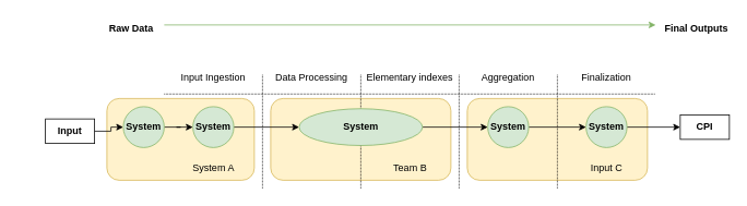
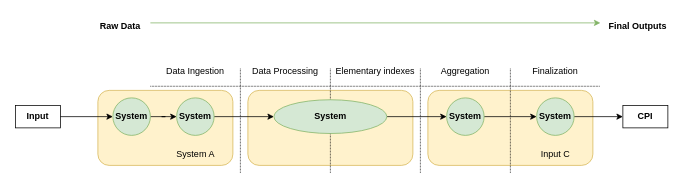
  <mxCell id="0" />
  <mxCell id="1" parent="0" />
  <mxCell id="2" value="" style="rounded=1;whiteSpace=wrap;html=1;fillColor=#fff2cc;strokeColor=#d6b656;" parent="1" vertex="1"><mxGeometry x="570" y="120" width="220" height="100" as="geometry" /></mxCell>
  <mxCell id="3" value="" style="rounded=1;whiteSpace=wrap;html=1;fillColor=#fff2cc;strokeColor=#d6b656;" parent="1" vertex="1"><mxGeometry x="330" y="120" width="220" height="100" as="geometry" /></mxCell>
  <mxCell id="4" value="" style="rounded=1;whiteSpace=wrap;html=1;fillColor=#fff2cc;strokeColor=#d6b656;" parent="1" vertex="1"><mxGeometry x="130" y="120" width="180" height="100" as="geometry" /></mxCell>
  <mxCell id="5" value="" style="endArrow=none;html=1;rounded=0;strokeWidth=1;dashed=1;dashPattern=1 1;" parent="1" edge="1"><mxGeometry width="50" height="50" relative="1" as="geometry"><mxPoint x="200" y="114.5" as="sourcePoint" /><mxPoint x="800" y="114.5" as="targetPoint" /></mxGeometry></mxCell>
  <mxCell id="6" value="" style="endArrow=none;html=1;rounded=0;dashed=1;dashPattern=1 1;" parent="1" edge="1"><mxGeometry width="50" height="50" relative="1" as="geometry"><mxPoint x="320" y="230" as="sourcePoint" /><mxPoint x="320" y="90" as="targetPoint" /></mxGeometry></mxCell>
  <mxCell id="7" value="" style="endArrow=none;html=1;rounded=0;dashed=1;dashPattern=1 1;" parent="1" edge="1"><mxGeometry width="50" height="50" relative="1" as="geometry"><mxPoint x="440" y="230" as="sourcePoint" /><mxPoint x="440" y="90" as="targetPoint" /></mxGeometry></mxCell>
  <mxCell id="8" value="" style="endArrow=none;html=1;rounded=0;dashed=1;dashPattern=1 1;" parent="1" edge="1"><mxGeometry width="50" height="50" relative="1" as="geometry"><mxPoint x="560" y="230" as="sourcePoint" /><mxPoint x="560" y="90" as="targetPoint" /></mxGeometry></mxCell>
  <mxCell id="9" value="" style="endArrow=classic;html=1;rounded=0;fillColor=#d5e8d4;strokeColor=#82b366;" parent="1" edge="1"><mxGeometry width="50" height="50" relative="1" as="geometry"><mxPoint x="200" y="30" as="sourcePoint" /><mxPoint x="800" y="30" as="targetPoint" /></mxGeometry></mxCell>
  <mxCell id="10" value="&lt;b&gt;Raw Data&lt;/b&gt;" style="text;html=1;align=center;verticalAlign=middle;whiteSpace=wrap;rounded=0;" parent="1" vertex="1"><mxGeometry x="130" y="20" width="60" height="30" as="geometry" /></mxCell>
  <mxCell id="11" value="&lt;b&gt;Final Outputs&lt;/b&gt;" style="text;html=1;align=center;verticalAlign=middle;whiteSpace=wrap;rounded=0;" parent="1" vertex="1"><mxGeometry x="810" y="20" width="80" height="30" as="geometry" /></mxCell>
- <mxCell id="12" value="Input Ingestion" style="text;html=1;align=center;verticalAlign=middle;whiteSpace=wrap;rounded=0;" parent="1" vertex="1"><mxGeometry x="200" y="80" width="120" height="30" as="geometry" /></mxCell>
+ <mxCell id="12" value="Data Ingestion" style="text;html=1;align=center;verticalAlign=middle;whiteSpace=wrap;rounded=0;" parent="1" vertex="1"><mxGeometry x="200" y="80" width="120" height="30" as="geometry" /></mxCell>
  <mxCell id="13" value="Data Processing" style="text;html=1;align=center;verticalAlign=middle;whiteSpace=wrap;rounded=0;" parent="1" vertex="1"><mxGeometry x="320" y="80" width="120" height="30" as="geometry" /></mxCell>
  <mxCell id="14" value="Elementary indexes" style="text;html=1;align=center;verticalAlign=middle;whiteSpace=wrap;rounded=0;" parent="1" vertex="1"><mxGeometry x="440" y="74.5" width="120" height="40" as="geometry" /></mxCell>
  <mxCell id="15" value="" style="endArrow=none;html=1;rounded=0;dashed=1;dashPattern=1 1;" parent="1" edge="1"><mxGeometry width="50" height="50" relative="1" as="geometry"><mxPoint x="680" y="230" as="sourcePoint" /><mxPoint x="680" y="90" as="targetPoint" /></mxGeometry></mxCell>
  <mxCell id="16" value="Aggregation" style="text;html=1;align=center;verticalAlign=middle;whiteSpace=wrap;rounded=0;" parent="1" vertex="1"><mxGeometry x="560" y="80" width="120" height="30" as="geometry" /></mxCell>
  <mxCell id="17" value="Finalization" style="text;html=1;align=center;verticalAlign=middle;whiteSpace=wrap;rounded=0;" parent="1" vertex="1"><mxGeometry x="680" y="80" width="120" height="30" as="geometry" /></mxCell>
  <mxCell id="18" style="edgeStyle=orthogonalEdgeStyle;rounded=0;orthogonalLoop=1;jettySize=auto;html=1;exitX=1;exitY=0.5;exitDx=0;exitDy=0;entryX=0;entryY=0.5;entryDx=0;entryDy=0;" parent="1" source="19" target="31" edge="1"><mxGeometry relative="1" as="geometry" /></mxCell>
  <mxCell id="19" value="&lt;b&gt;System&lt;/b&gt;" style="ellipse;whiteSpace=wrap;html=1;aspect=fixed;fillColor=#d5e8d4;strokeColor=#82b366;" parent="1" vertex="1"><mxGeometry x="235" y="130" width="50" height="50" as="geometry" /></mxCell>
  <mxCell id="20" style="edgeStyle=orthogonalEdgeStyle;rounded=0;orthogonalLoop=1;jettySize=auto;html=1;" parent="1" source="33" target="19" edge="1"><mxGeometry relative="1" as="geometry" /></mxCell>
- <mxCell id="21" value="&lt;b&gt;Input&lt;/b&gt;" style="text;html=1;align=center;verticalAlign=middle;whiteSpace=wrap;rounded=0;strokeColor=default;" parent="1" vertex="1"><mxGeometry x="55" y="145" width="60" height="30" as="geometry" /></mxCell>
+ <mxCell id="21" value="&lt;b&gt;Input&lt;/b&gt;" style="text;html=1;align=center;verticalAlign=middle;whiteSpace=wrap;rounded=0;strokeColor=default;" parent="1" vertex="1"><mxGeometry x="20" y="140" width="60" height="30" as="geometry" /></mxCell>
  <mxCell id="22" style="edgeStyle=orthogonalEdgeStyle;rounded=0;orthogonalLoop=1;jettySize=auto;html=1;exitX=1;exitY=0.5;exitDx=0;exitDy=0;" parent="1" source="31" target="24" edge="1"><mxGeometry relative="1" as="geometry"><mxPoint x="525" y="155" as="sourcePoint" /></mxGeometry></mxCell>
  <mxCell id="23" style="edgeStyle=orthogonalEdgeStyle;rounded=0;orthogonalLoop=1;jettySize=auto;html=1;" parent="1" source="24" target="26" edge="1"><mxGeometry relative="1" as="geometry" /></mxCell>
  <mxCell id="24" value="&lt;b&gt;System&lt;/b&gt;" style="ellipse;whiteSpace=wrap;html=1;aspect=fixed;fillColor=#d5e8d4;strokeColor=#82b366;" parent="1" vertex="1"><mxGeometry x="595" y="130" width="50" height="50" as="geometry" /></mxCell>
  <mxCell id="25" style="edgeStyle=orthogonalEdgeStyle;rounded=0;orthogonalLoop=1;jettySize=auto;html=1;entryX=0;entryY=0.5;entryDx=0;entryDy=0;" parent="1" source="26" target="27" edge="1"><mxGeometry relative="1" as="geometry" /></mxCell>
  <mxCell id="26" value="&lt;b&gt;System&lt;/b&gt;" style="ellipse;whiteSpace=wrap;html=1;aspect=fixed;fillColor=#d5e8d4;strokeColor=#82b366;" parent="1" vertex="1"><mxGeometry x="715" y="130" width="50" height="50" as="geometry" /></mxCell>
  <mxCell id="27" value="&lt;b&gt;CPI&lt;/b&gt;" style="text;html=1;align=center;verticalAlign=middle;whiteSpace=wrap;rounded=0;strokeColor=default;" parent="1" vertex="1"><mxGeometry x="830" y="140" width="60" height="30" as="geometry" /></mxCell>
  <mxCell id="28" value="System A" style="text;html=1;align=center;verticalAlign=middle;whiteSpace=wrap;rounded=0;" parent="1" vertex="1"><mxGeometry x="217.5" y="190" width="85" height="30" as="geometry" /></mxCell>
- <mxCell id="29" value="Team B" style="text;html=1;align=center;verticalAlign=middle;whiteSpace=wrap;rounded=0;" parent="1" vertex="1"><mxGeometry x="457.5" y="190" width="85" height="30" as="geometry" /></mxCell>
  <mxCell id="30" value="Input C" style="text;html=1;align=center;verticalAlign=middle;whiteSpace=wrap;rounded=0;" parent="1" vertex="1"><mxGeometry x="697.5" y="190" width="85" height="30" as="geometry" /></mxCell>
  <mxCell id="31" value="&lt;b&gt;System&lt;/b&gt;" style="ellipse;whiteSpace=wrap;html=1;fillColor=#d5e8d4;strokeColor=#82b366;" parent="1" vertex="1"><mxGeometry x="364.69" y="132.5" width="150.62" height="45" as="geometry" /></mxCell>
  <mxCell id="32" value="" style="edgeStyle=orthogonalEdgeStyle;rounded=0;orthogonalLoop=1;jettySize=auto;html=1;" parent="1" source="21" target="33" edge="1"><mxGeometry relative="1" as="geometry"><mxPoint x="80" y="155" as="sourcePoint" /><mxPoint x="235" y="155" as="targetPoint" /></mxGeometry></mxCell>
  <mxCell id="33" value="&lt;b&gt;System&lt;/b&gt;" style="ellipse;whiteSpace=wrap;html=1;aspect=fixed;fillColor=#d5e8d4;strokeColor=#82b366;" parent="1" vertex="1"><mxGeometry x="150" y="130" width="50" height="50" as="geometry" /></mxCell>
